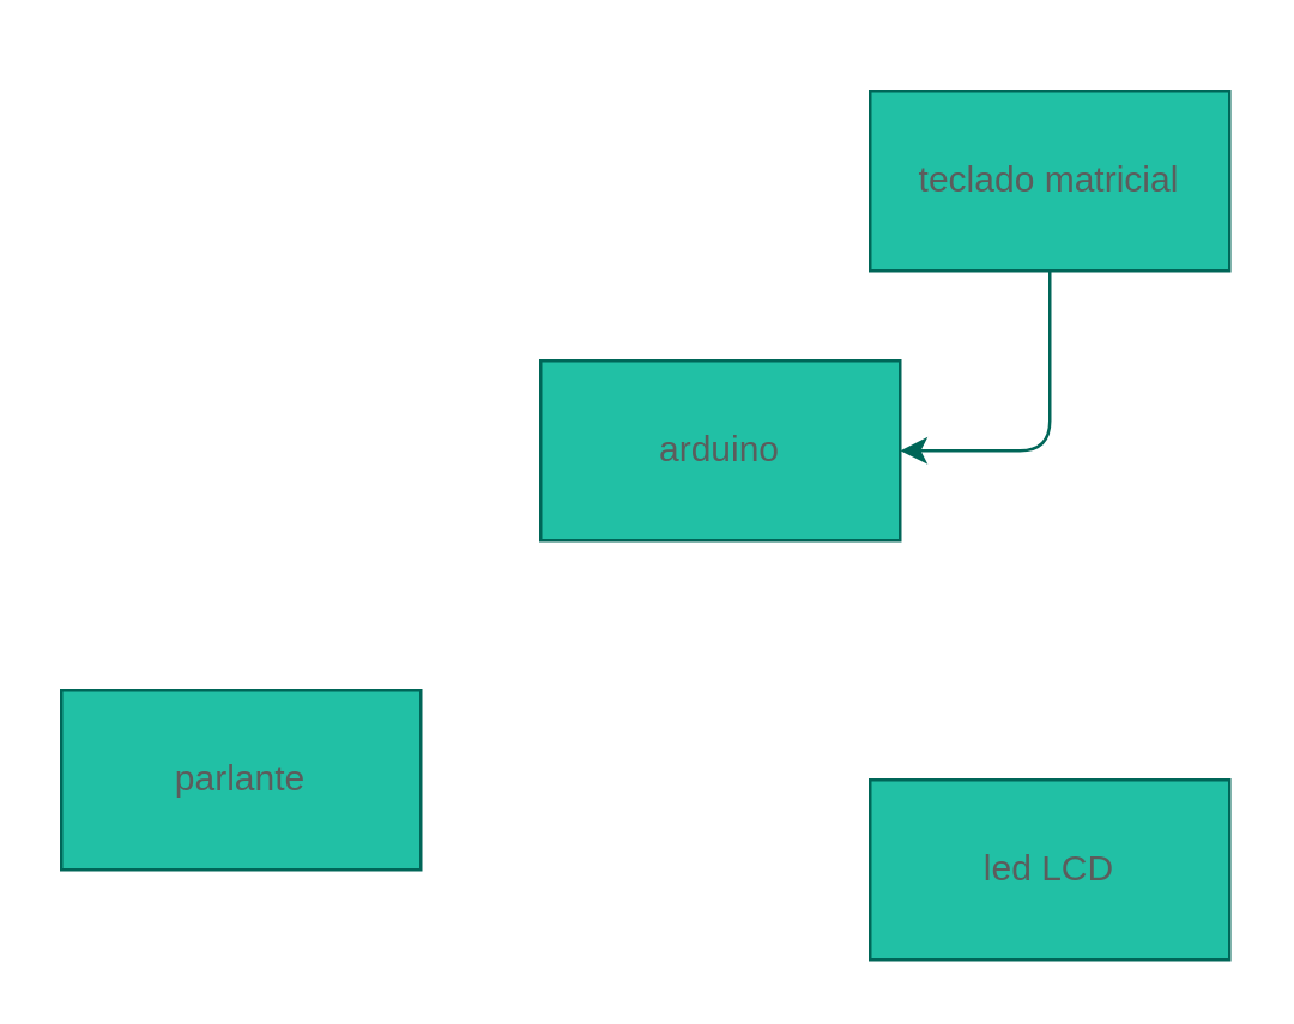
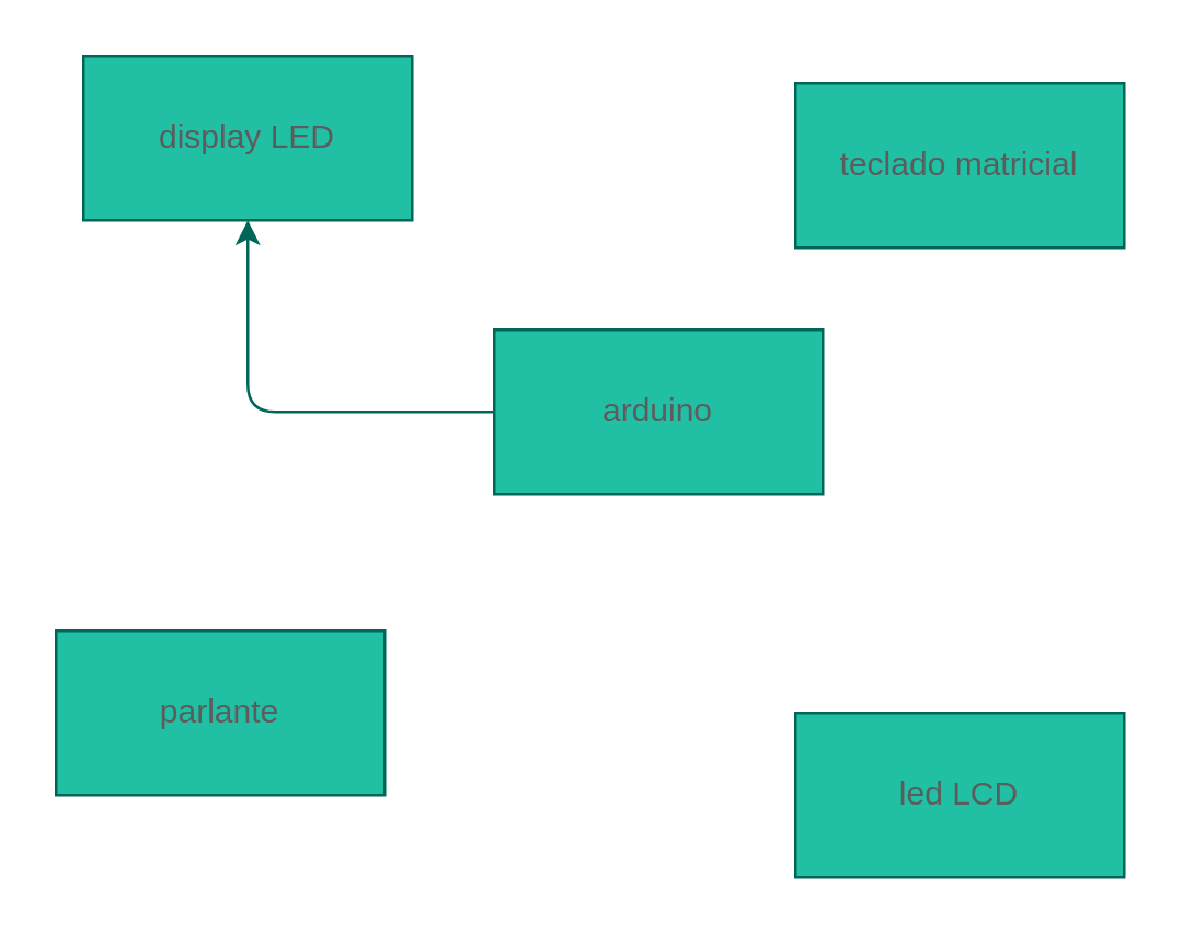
  <mxCell id="0" />
  <mxCell id="1" parent="0" />
- <mxCell id="3" style="edgeStyle=orthogonalEdgeStyle;curved=0;rounded=1;sketch=0;orthogonalLoop=1;jettySize=auto;html=1;entryX=1;entryY=0.5;entryDx=0;entryDy=0;fontColor=#5C5C5C;strokeColor=#006658;fillColor=#21C0A5;" edge="1" parent="1" source="4" target="8"><mxGeometry relative="1" as="geometry" /></mxCell>
+ <mxCell id="2" value="display LED" style="rounded=0;whiteSpace=wrap;html=1;sketch=0;fontColor=#5C5C5C;strokeColor=#006658;fillColor=#21C0A5;" vertex="1" parent="1"><mxGeometry x="30" y="20" width="120" height="60" as="geometry" /></mxCell>
  <mxCell id="4" value="teclado matricial" style="rounded=0;whiteSpace=wrap;html=1;sketch=0;fontColor=#5C5C5C;strokeColor=#006658;fillColor=#21C0A5;" vertex="1" parent="1"><mxGeometry x="290" y="30" width="120" height="60" as="geometry" /></mxCell>
  <mxCell id="5" value="parlante" style="rounded=0;whiteSpace=wrap;html=1;sketch=0;fontColor=#5C5C5C;strokeColor=#006658;fillColor=#21C0A5;" vertex="1" parent="1"><mxGeometry x="20" y="230" width="120" height="60" as="geometry" /></mxCell>
  <mxCell id="6" value="led LCD" style="rounded=0;whiteSpace=wrap;html=1;sketch=0;fontColor=#5C5C5C;strokeColor=#006658;fillColor=#21C0A5;" vertex="1" parent="1"><mxGeometry x="290" y="260" width="120" height="60" as="geometry" /></mxCell>
+ <mxCell id="7" style="edgeStyle=orthogonalEdgeStyle;curved=0;rounded=1;sketch=0;orthogonalLoop=1;jettySize=auto;html=1;entryX=0.5;entryY=1;entryDx=0;entryDy=0;fontColor=#5C5C5C;strokeColor=#006658;fillColor=#21C0A5;" edge="1" parent="1" source="8" target="2"><mxGeometry relative="1" as="geometry" /></mxCell>
  <mxCell id="8" value="arduino" style="rounded=0;whiteSpace=wrap;html=1;sketch=0;fontColor=#5C5C5C;strokeColor=#006658;fillColor=#21C0A5;" vertex="1" parent="1"><mxGeometry x="180" y="120" width="120" height="60" as="geometry" /></mxCell>
